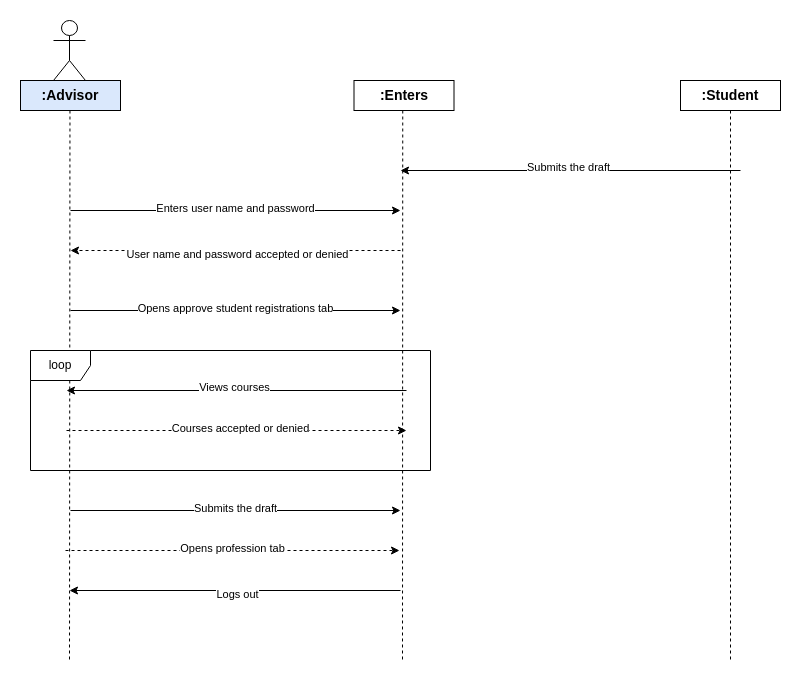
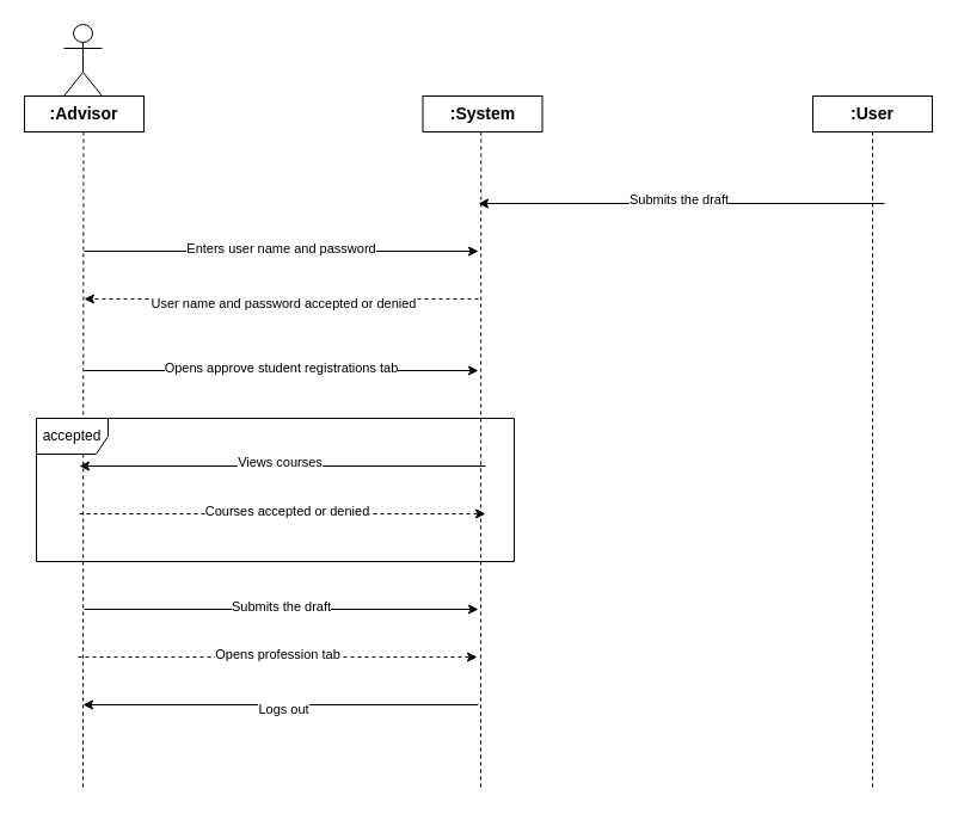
  <mxCell id="0" />
  <mxCell id="1" parent="0" />
  <mxCell id="2" value="" style="shape=umlActor;verticalLabelPosition=bottom;verticalAlign=top;html=1;outlineConnect=0;" vertex="1" parent="1"><mxGeometry x="53" y="20" width="32" height="60" as="geometry" /></mxCell>
  <mxCell id="3" value="" style="endArrow=none;dashed=1;html=1;rounded=0;" edge="1" parent="1"><mxGeometry width="50" height="50" relative="1" as="geometry"><mxPoint x="69.47" y="110" as="sourcePoint" /><mxPoint x="69" y="660" as="targetPoint" /></mxGeometry></mxCell>
  <mxCell id="4" value="" style="endArrow=none;dashed=1;html=1;rounded=0;" edge="1" parent="1"><mxGeometry width="50" height="50" relative="1" as="geometry"><mxPoint x="402.25" y="110" as="sourcePoint" /><mxPoint x="402" y="660" as="targetPoint" /></mxGeometry></mxCell>
  <mxCell id="5" value="" style="endArrow=none;dashed=1;html=1;rounded=0;" edge="1" parent="1"><mxGeometry width="50" height="50" relative="1" as="geometry"><mxPoint x="730" y="110" as="sourcePoint" /><mxPoint x="730" y="660" as="targetPoint" /></mxGeometry></mxCell>
- <mxCell id="6" value="&lt;b style=&quot;border-color: var(--border-color);&quot;&gt;&lt;font style=&quot;border-color: var(--border-color); font-size: 14px;&quot;&gt;:Enters&lt;/font&gt;&lt;/b&gt;" style="rounded=0;whiteSpace=wrap;html=1;" vertex="1" parent="1"><mxGeometry x="353.5" y="80" width="100" height="30" as="geometry" /></mxCell>
- <mxCell id="7" value="&lt;b style=&quot;border-color: var(--border-color);&quot;&gt;&lt;font style=&quot;border-color: var(--border-color); font-size: 14px;&quot;&gt;:Student&lt;/font&gt;&lt;/b&gt;" style="rounded=0;whiteSpace=wrap;html=1;" vertex="1" parent="1"><mxGeometry x="680" y="80" width="100" height="30" as="geometry" /></mxCell>
- <mxCell id="8" value="&lt;b&gt;&lt;font style=&quot;font-size: 14px;&quot;&gt;:Advisor&lt;/font&gt;&lt;/b&gt;" style="rounded=0;whiteSpace=wrap;html=1;fillColor=#dae8fc;" vertex="1" parent="1"><mxGeometry x="20" y="80" width="100" height="30" as="geometry" /></mxCell>
+ <mxCell id="6" value="&lt;b style=&quot;border-color: var(--border-color);&quot;&gt;&lt;font style=&quot;border-color: var(--border-color); font-size: 14px;&quot;&gt;:System&lt;/font&gt;&lt;/b&gt;" style="rounded=0;whiteSpace=wrap;html=1;" vertex="1" parent="1"><mxGeometry x="353.5" y="80" width="100" height="30" as="geometry" /></mxCell>
+ <mxCell id="7" value="&lt;b style=&quot;border-color: var(--border-color);&quot;&gt;&lt;font style=&quot;border-color: var(--border-color); font-size: 14px;&quot;&gt;:User&lt;/font&gt;&lt;/b&gt;" style="rounded=0;whiteSpace=wrap;html=1;" vertex="1" parent="1"><mxGeometry x="680" y="80" width="100" height="30" as="geometry" /></mxCell>
+ <mxCell id="8" value="&lt;b&gt;&lt;font style=&quot;font-size: 14px;&quot;&gt;:Advisor&lt;/font&gt;&lt;/b&gt;" style="rounded=0;whiteSpace=wrap;html=1;" vertex="1" parent="1"><mxGeometry x="20" y="80" width="100" height="30" as="geometry" /></mxCell>
  <mxCell id="9" value="" style="endArrow=classic;html=1;rounded=0;" edge="1" parent="1"><mxGeometry width="50" height="50" relative="1" as="geometry"><mxPoint x="70" y="210" as="sourcePoint" /><mxPoint x="400" y="210" as="targetPoint" /></mxGeometry></mxCell>
  <mxCell id="10" value="Enters&amp;nbsp;user name and password" style="edgeLabel;html=1;align=center;verticalAlign=middle;resizable=0;points=[];" vertex="1" connectable="0" parent="9"><mxGeometry x="-0.008" y="3" relative="1" as="geometry"><mxPoint as="offset" /></mxGeometry></mxCell>
  <mxCell id="11" value="" style="endArrow=classic;html=1;rounded=0;dashed=1;" edge="1" parent="1"><mxGeometry width="50" height="50" relative="1" as="geometry"><mxPoint x="400" y="250" as="sourcePoint" /><mxPoint x="70" y="250" as="targetPoint" /></mxGeometry></mxCell>
  <mxCell id="12" value="User name and password accepted or denied" style="edgeLabel;html=1;align=center;verticalAlign=middle;resizable=0;points=[];" vertex="1" connectable="0" parent="11"><mxGeometry x="-0.006" y="3" relative="1" as="geometry"><mxPoint as="offset" /></mxGeometry></mxCell>
- <mxCell id="13" value="loop" style="shape=umlFrame;whiteSpace=wrap;html=1;pointerEvents=0;" vertex="1" parent="1"><mxGeometry x="30" y="350" width="400" height="120" as="geometry" /></mxCell>
+ <mxCell id="13" value="accepted" style="shape=umlFrame;whiteSpace=wrap;html=1;pointerEvents=0;" vertex="1" parent="1"><mxGeometry x="30" y="350" width="400" height="120" as="geometry" /></mxCell>
  <mxCell id="14" value="" style="endArrow=classic;html=1;rounded=0;" edge="1" parent="1"><mxGeometry width="50" height="50" relative="1" as="geometry"><mxPoint x="406" y="390" as="sourcePoint" /><mxPoint x="66" y="390" as="targetPoint" /></mxGeometry></mxCell>
  <mxCell id="15" value="Views courses" style="edgeLabel;html=1;align=center;verticalAlign=middle;resizable=0;points=[];" vertex="1" connectable="0" parent="14"><mxGeometry x="0.018" y="-4" relative="1" as="geometry"><mxPoint as="offset" /></mxGeometry></mxCell>
  <mxCell id="16" value="" style="endArrow=classic;html=1;rounded=0;" edge="1" parent="1"><mxGeometry width="50" height="50" relative="1" as="geometry"><mxPoint x="70" y="510" as="sourcePoint" /><mxPoint x="400" y="510" as="targetPoint" /></mxGeometry></mxCell>
  <mxCell id="17" value="Submits the draft" style="edgeLabel;html=1;align=center;verticalAlign=middle;resizable=0;points=[];" vertex="1" connectable="0" parent="16"><mxGeometry x="-0.008" y="3" relative="1" as="geometry"><mxPoint as="offset" /></mxGeometry></mxCell>
  <mxCell id="18" value="" style="endArrow=classic;html=1;rounded=0;" edge="1" parent="1"><mxGeometry width="50" height="50" relative="1" as="geometry"><mxPoint x="70" y="310" as="sourcePoint" /><mxPoint x="400" y="310" as="targetPoint" /></mxGeometry></mxCell>
  <mxCell id="19" value="Opens&amp;nbsp;approve student registrations tab" style="edgeLabel;html=1;align=center;verticalAlign=middle;resizable=0;points=[];" vertex="1" connectable="0" parent="18"><mxGeometry x="-0.008" y="3" relative="1" as="geometry"><mxPoint as="offset" /></mxGeometry></mxCell>
  <mxCell id="20" value="" style="endArrow=classic;html=1;rounded=0;" edge="1" parent="1"><mxGeometry width="50" height="50" relative="1" as="geometry"><mxPoint x="400" y="590" as="sourcePoint" /><mxPoint x="69" y="590" as="targetPoint" /></mxGeometry></mxCell>
  <mxCell id="21" value="Logs out" style="edgeLabel;html=1;align=center;verticalAlign=middle;resizable=0;points=[];" vertex="1" connectable="0" parent="20"><mxGeometry x="-0.008" y="3" relative="1" as="geometry"><mxPoint as="offset" /></mxGeometry></mxCell>
  <mxCell id="22" value="" style="endArrow=classic;html=1;rounded=0;dashed=1;" edge="1" parent="1"><mxGeometry width="50" height="50" relative="1" as="geometry"><mxPoint x="65" y="550" as="sourcePoint" /><mxPoint x="399" y="550" as="targetPoint" /></mxGeometry></mxCell>
  <mxCell id="23" value="Opens profession tab" style="edgeLabel;html=1;align=center;verticalAlign=middle;resizable=0;points=[];" vertex="1" connectable="0" parent="22"><mxGeometry x="-0.006" y="3" relative="1" as="geometry"><mxPoint as="offset" /></mxGeometry></mxCell>
  <mxCell id="24" value="" style="endArrow=classic;html=1;rounded=0;dashed=1;" edge="1" parent="1"><mxGeometry width="50" height="50" relative="1" as="geometry"><mxPoint x="66" y="430" as="sourcePoint" /><mxPoint x="406" y="430" as="targetPoint" /></mxGeometry></mxCell>
  <mxCell id="25" value="Courses accepted or denied" style="edgeLabel;html=1;align=center;verticalAlign=middle;resizable=0;points=[];" vertex="1" connectable="0" parent="24"><mxGeometry x="0.024" y="3" relative="1" as="geometry"><mxPoint x="-1" as="offset" /></mxGeometry></mxCell>
  <mxCell id="26" value="" style="endArrow=classic;html=1;rounded=0;" edge="1" parent="1"><mxGeometry width="50" height="50" relative="1" as="geometry"><mxPoint x="740" y="170" as="sourcePoint" /><mxPoint x="400" y="170" as="targetPoint" /></mxGeometry></mxCell>
  <mxCell id="27" value="Submits the draft" style="edgeLabel;html=1;align=center;verticalAlign=middle;resizable=0;points=[];" vertex="1" connectable="0" parent="26"><mxGeometry x="0.018" y="-4" relative="1" as="geometry"><mxPoint as="offset" /></mxGeometry></mxCell>
